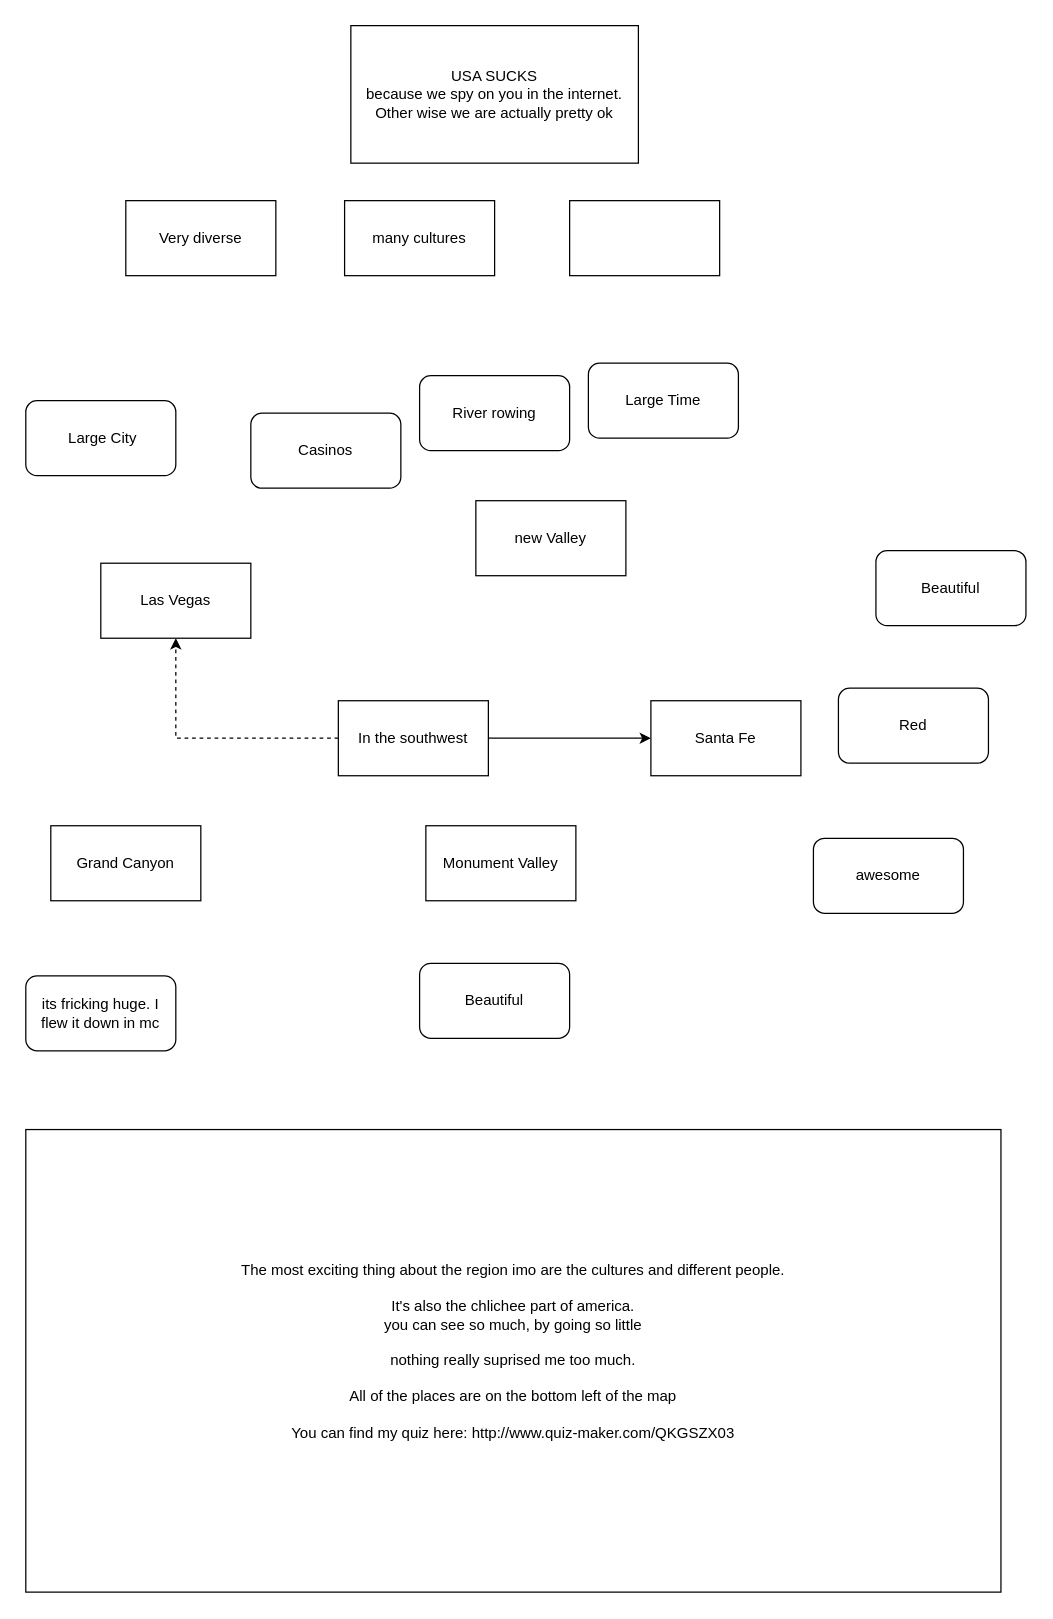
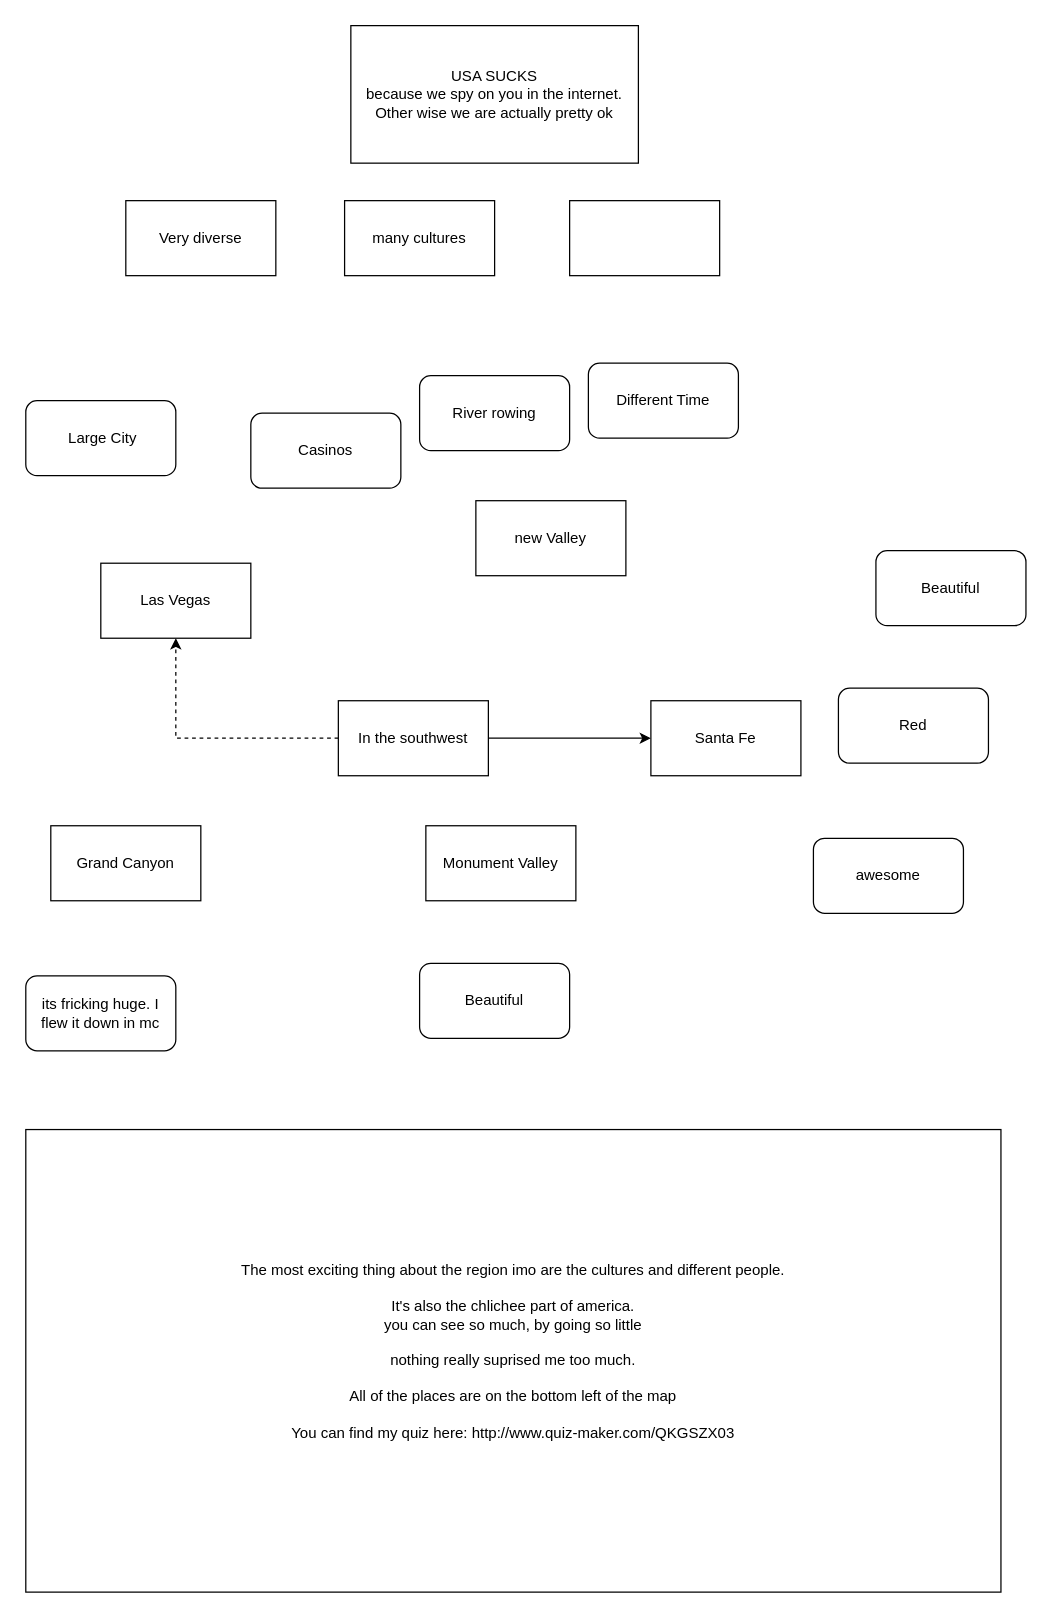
  <mxCell id="0" />
  <mxCell id="1" parent="0" />
  <mxCell id="2" style="edgeStyle=orthogonalEdgeStyle;rounded=0;orthogonalLoop=1;jettySize=auto;html=1;exitX=1;exitY=0.5;exitDx=0;exitDy=0;entryX=0;entryY=0.5;entryDx=0;entryDy=0;" edge="1" parent="1" source="4" target="5"><mxGeometry relative="1" as="geometry" /></mxCell>
  <mxCell id="3" style="edgeStyle=orthogonalEdgeStyle;rounded=0;orthogonalLoop=1;jettySize=auto;html=1;exitX=0;exitY=0.5;exitDx=0;exitDy=0;entryX=0.5;entryY=1;entryDx=0;entryDy=0;dashed=1;" edge="1" parent="1" source="4" target="9"><mxGeometry relative="1" as="geometry" /></mxCell>
  <mxCell id="4" value="In the southwest" style="rounded=0;whiteSpace=wrap;html=1;" vertex="1" parent="1"><mxGeometry x="270" y="560" width="120" height="60" as="geometry" /></mxCell>
  <mxCell id="5" value="&lt;div&gt;Santa Fe&lt;/div&gt;" style="rounded=0;whiteSpace=wrap;html=1;" vertex="1" parent="1"><mxGeometry x="520" y="560" width="120" height="60" as="geometry" /></mxCell>
  <mxCell id="6" value="&lt;div&gt;Beautiful&lt;/div&gt;" style="rounded=1;whiteSpace=wrap;html=1;" vertex="1" parent="1"><mxGeometry x="700" y="440" width="120" height="60" as="geometry" /></mxCell>
  <mxCell id="7" value="awesome" style="rounded=1;whiteSpace=wrap;html=1;" vertex="1" parent="1"><mxGeometry x="650" y="670" width="120" height="60" as="geometry" /></mxCell>
  <mxCell id="8" value="Red" style="rounded=1;whiteSpace=wrap;html=1;" vertex="1" parent="1"><mxGeometry x="670" y="550" width="120" height="60" as="geometry" /></mxCell>
  <mxCell id="9" value="Las Vegas" style="rounded=0;whiteSpace=wrap;html=1;" vertex="1" parent="1"><mxGeometry x="80" y="450" width="120" height="60" as="geometry" /></mxCell>
  <mxCell id="10" value="Casinos" style="rounded=1;whiteSpace=wrap;html=1;" vertex="1" parent="1"><mxGeometry x="200" y="330" width="120" height="60" as="geometry" /></mxCell>
  <mxCell id="11" value="&amp;nbsp;Large City" style="rounded=1;whiteSpace=wrap;html=1;" vertex="1" parent="1"><mxGeometry x="20" y="320" width="120" height="60" as="geometry" /></mxCell>
  <mxCell id="12" value="Grand Canyon" style="rounded=0;whiteSpace=wrap;html=1;" vertex="1" parent="1"><mxGeometry x="40" y="660" width="120" height="60" as="geometry" /></mxCell>
  <mxCell id="13" value="Monument Valley" style="rounded=0;whiteSpace=wrap;html=1;" vertex="1" parent="1"><mxGeometry x="340" y="660" width="120" height="60" as="geometry" /></mxCell>
  <mxCell id="14" value="new Valley" style="rounded=0;whiteSpace=wrap;html=1;" vertex="1" parent="1"><mxGeometry x="380" y="400" width="120" height="60" as="geometry" /></mxCell>
  <mxCell id="15" value="its fricking huge. I flew it down in mc" style="rounded=1;whiteSpace=wrap;html=1;" vertex="1" parent="1"><mxGeometry x="20" y="780" width="120" height="60" as="geometry" /></mxCell>
  <mxCell id="16" value="Beautiful" style="rounded=1;whiteSpace=wrap;html=1;" vertex="1" parent="1"><mxGeometry x="335" y="770" width="120" height="60" as="geometry" /></mxCell>
- <mxCell id="17" value="Large Time" style="rounded=1;whiteSpace=wrap;html=1;" vertex="1" parent="1"><mxGeometry x="470" y="290" width="120" height="60" as="geometry" /></mxCell>
+ <mxCell id="17" value="Different Time" style="rounded=1;whiteSpace=wrap;html=1;" vertex="1" parent="1"><mxGeometry x="470" y="290" width="120" height="60" as="geometry" /></mxCell>
  <mxCell id="18" value="River rowing" style="rounded=1;whiteSpace=wrap;html=1;" vertex="1" parent="1"><mxGeometry x="335" y="300" width="120" height="60" as="geometry" /></mxCell>
  <mxCell id="19" value="&lt;div&gt;USA SUCKS&lt;/div&gt;&lt;div&gt;because we spy on you in the internet. Other wise we are actually pretty ok&lt;br&gt;&lt;/div&gt;" style="rounded=0;whiteSpace=wrap;html=1;" vertex="1" parent="1"><mxGeometry x="280" y="20" width="230" height="110" as="geometry" /></mxCell>
  <mxCell id="20" value="Very diverse" style="rounded=0;whiteSpace=wrap;html=1;" vertex="1" parent="1"><mxGeometry x="100" y="160" width="120" height="60" as="geometry" /></mxCell>
  <mxCell id="21" value="many cultures" style="rounded=0;whiteSpace=wrap;html=1;" vertex="1" parent="1"><mxGeometry x="275" y="160" width="120" height="60" as="geometry" /></mxCell>
  <mxCell id="22" value="" style="rounded=0;whiteSpace=wrap;html=1;" vertex="1" parent="1"><mxGeometry x="455" y="160" width="120" height="60" as="geometry" /></mxCell>
  <mxCell id="23" value="&lt;div&gt;The most exciting thing about the region imo are the cultures and different people.&lt;/div&gt;&lt;div&gt;&lt;br&gt;&lt;/div&gt;&lt;div&gt;It's also the chlichee part of america.&lt;/div&gt;&lt;div&gt;you can see so much, by going so little&lt;/div&gt;&lt;div&gt;&lt;br&gt;&lt;/div&gt;&lt;div&gt;nothing really suprised me too much.&lt;/div&gt;&lt;div&gt;&lt;br&gt;&lt;/div&gt;&lt;div&gt;All of the places are on the bottom left of the map&lt;/div&gt;&lt;div&gt;&lt;br&gt;&lt;/div&gt;&lt;div&gt;You can find my quiz here: http://www.quiz-maker.com/QKGSZX03&lt;br&gt;&lt;/div&gt;&lt;div&gt;&lt;br&gt;&lt;/div&gt;" style="rounded=0;whiteSpace=wrap;html=1;" vertex="1" parent="1"><mxGeometry x="20" y="903" width="780" height="370" as="geometry" /></mxCell>
